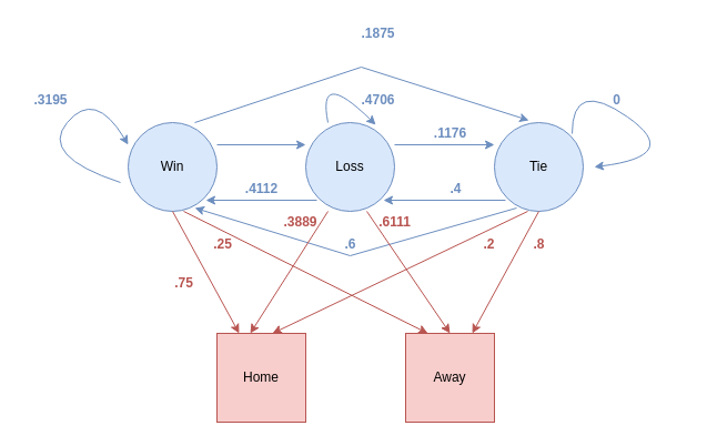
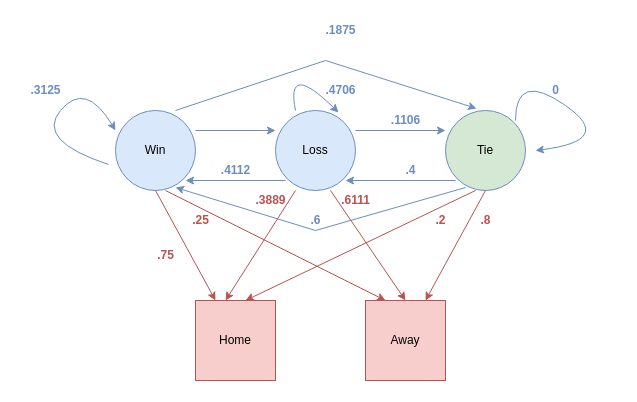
  <mxCell id="0" />
  <mxCell id="1" parent="0" />
  <mxCell id="2" value="Win" style="ellipse;whiteSpace=wrap;html=1;aspect=fixed;fillColor=#dae8fc;strokeColor=#6c8ebf;" vertex="1" parent="1"><mxGeometry x="115" y="110" width="80" height="80" as="geometry" /></mxCell>
  <mxCell id="3" value="Loss" style="ellipse;whiteSpace=wrap;html=1;aspect=fixed;fillColor=#dae8fc;strokeColor=#6c8ebf;" vertex="1" parent="1"><mxGeometry x="275" y="110" width="80" height="80" as="geometry" /></mxCell>
- <mxCell id="4" value="Tie" style="ellipse;whiteSpace=wrap;html=1;aspect=fixed;fillColor=#dae8fc;strokeColor=#6c8ebf;" vertex="1" parent="1"><mxGeometry x="445" y="110" width="80" height="80" as="geometry" /></mxCell>
+ <mxCell id="4" value="Tie" style="ellipse;whiteSpace=wrap;html=1;aspect=fixed;fillColor=#d5e8d4;strokeColor=#6c8ebf;" vertex="1" parent="1"><mxGeometry x="445" y="110" width="80" height="80" as="geometry" /></mxCell>
  <mxCell id="5" value="Home" style="whiteSpace=wrap;html=1;aspect=fixed;fillColor=#f8cecc;strokeColor=#b85450;" vertex="1" parent="1"><mxGeometry x="195" y="300" width="80" height="80" as="geometry" /></mxCell>
  <mxCell id="6" value="Away" style="whiteSpace=wrap;html=1;aspect=fixed;fillColor=#f8cecc;strokeColor=#b85450;" vertex="1" parent="1"><mxGeometry x="365" y="300" width="80" height="80" as="geometry" /></mxCell>
  <mxCell id="7" value="" style="endArrow=classic;html=1;rounded=0;fillColor=#dae8fc;strokeColor=#6c8ebf;" edge="1" parent="1"><mxGeometry width="50" height="50" relative="1" as="geometry"><mxPoint x="195" y="130" as="sourcePoint" /><mxPoint x="275" y="130" as="targetPoint" /></mxGeometry></mxCell>
  <mxCell id="8" value="" style="endArrow=classic;html=1;rounded=0;fillColor=#dae8fc;strokeColor=#6c8ebf;" edge="1" parent="1"><mxGeometry width="50" height="50" relative="1" as="geometry"><mxPoint x="355" y="130" as="sourcePoint" /><mxPoint x="445" y="130" as="targetPoint" /></mxGeometry></mxCell>
  <mxCell id="9" value="" style="endArrow=classic;html=1;rounded=0;fillColor=#dae8fc;strokeColor=#6c8ebf;" edge="1" parent="1"><mxGeometry width="50" height="50" relative="1" as="geometry"><mxPoint x="455" y="180" as="sourcePoint" /><mxPoint x="345" y="180" as="targetPoint" /></mxGeometry></mxCell>
  <mxCell id="10" value="" style="endArrow=classic;html=1;rounded=0;fillColor=#dae8fc;strokeColor=#6c8ebf;" edge="1" parent="1"><mxGeometry width="50" height="50" relative="1" as="geometry"><mxPoint x="285" y="180" as="sourcePoint" /><mxPoint x="185" y="180" as="targetPoint" /></mxGeometry></mxCell>
  <mxCell id="11" value="" style="curved=1;endArrow=classic;html=1;rounded=0;fillColor=#dae8fc;strokeColor=#6c8ebf;" edge="1" parent="1"><mxGeometry width="50" height="50" relative="1" as="geometry"><mxPoint x="515" y="120" as="sourcePoint" /><mxPoint x="535" y="150" as="targetPoint" /><Array as="points"><mxPoint x="515" y="70" /><mxPoint x="615" y="140" /></Array></mxGeometry></mxCell>
  <mxCell id="12" value="" style="curved=1;endArrow=classic;html=1;rounded=0;exitX=-0.087;exitY=0.675;exitDx=0;exitDy=0;exitPerimeter=0;fillColor=#dae8fc;strokeColor=#6c8ebf;" edge="1" parent="1" source="2"><mxGeometry width="50" height="50" relative="1" as="geometry"><mxPoint x="85" y="170" as="sourcePoint" /><mxPoint x="115" y="130" as="targetPoint" /><Array as="points"><mxPoint x="35" y="140" /><mxPoint x="85" y="80" /></Array></mxGeometry></mxCell>
  <mxCell id="13" value="" style="endArrow=classic;html=1;rounded=0;exitX=0.5;exitY=1;exitDx=0;exitDy=0;exitPerimeter=0;fillColor=#f8cecc;strokeColor=#b85450;" edge="1" parent="1" source="2"><mxGeometry width="50" height="50" relative="1" as="geometry"><mxPoint x="165" y="200" as="sourcePoint" /><mxPoint x="215" y="300" as="targetPoint" /></mxGeometry></mxCell>
  <mxCell id="14" value="" style="endArrow=classic;html=1;rounded=0;fillColor=#f8cecc;strokeColor=#b85450;" edge="1" parent="1"><mxGeometry width="50" height="50" relative="1" as="geometry"><mxPoint x="165" y="190" as="sourcePoint" /><mxPoint x="385" y="300" as="targetPoint" /></mxGeometry></mxCell>
  <mxCell id="15" value="" style="endArrow=classic;html=1;rounded=0;fillColor=#f8cecc;strokeColor=#b85450;" edge="1" parent="1"><mxGeometry width="50" height="50" relative="1" as="geometry"><mxPoint x="485" y="190" as="sourcePoint" /><mxPoint x="425" y="300" as="targetPoint" /></mxGeometry></mxCell>
  <mxCell id="16" value="" style="endArrow=classic;html=1;rounded=0;fillColor=#f8cecc;strokeColor=#b85450;" edge="1" parent="1"><mxGeometry width="50" height="50" relative="1" as="geometry"><mxPoint x="475" y="190" as="sourcePoint" /><mxPoint x="245" y="300" as="targetPoint" /></mxGeometry></mxCell>
  <mxCell id="17" value="" style="endArrow=classic;html=1;rounded=0;entryX=0.388;entryY=-0.025;entryDx=0;entryDy=0;entryPerimeter=0;fillColor=#dae8fc;strokeColor=#6c8ebf;" edge="1" parent="1" target="4"><mxGeometry width="50" height="50" relative="1" as="geometry"><mxPoint x="175" y="110" as="sourcePoint" /><mxPoint x="225" y="60" as="targetPoint" /><Array as="points"><mxPoint x="325" y="60" /></Array></mxGeometry></mxCell>
- <mxCell id="18" value="&lt;b&gt;&lt;font color=&quot;#6c8ebf&quot;&gt;.3195&lt;/font&gt;&lt;/b&gt;" style="text;html=1;align=center;verticalAlign=middle;resizable=0;points=[];autosize=1;strokeColor=none;fillColor=none;" vertex="1" parent="1"><mxGeometry x="20" y="80" width="50" height="20" as="geometry" /></mxCell>
+ <mxCell id="18" value="&lt;b&gt;&lt;font color=&quot;#6c8ebf&quot;&gt;.3125&lt;/font&gt;&lt;/b&gt;" style="text;html=1;align=center;verticalAlign=middle;resizable=0;points=[];autosize=1;strokeColor=none;fillColor=none;" vertex="1" parent="1"><mxGeometry x="20" y="80" width="50" height="20" as="geometry" /></mxCell>
  <mxCell id="19" value="&lt;b&gt;&lt;font color=&quot;#6c8ebf&quot;&gt;.1875&lt;/font&gt;&lt;/b&gt;" style="text;html=1;align=center;verticalAlign=middle;resizable=0;points=[];autosize=1;strokeColor=none;fillColor=none;" vertex="1" parent="1"><mxGeometry x="315" y="20" width="50" height="20" as="geometry" /></mxCell>
  <mxCell id="20" value="" style="curved=1;endArrow=classic;html=1;rounded=0;entryX=0.788;entryY=0.025;entryDx=0;entryDy=0;entryPerimeter=0;fillColor=#dae8fc;strokeColor=#6c8ebf;" edge="1" parent="1" target="3"><mxGeometry width="50" height="50" relative="1" as="geometry"><mxPoint x="295" y="110" as="sourcePoint" /><mxPoint x="365" y="120" as="targetPoint" /><Array as="points"><mxPoint x="285" y="60" /></Array></mxGeometry></mxCell>
  <mxCell id="21" value="&lt;b&gt;&lt;font color=&quot;#6c8ebf&quot;&gt;.4112&lt;/font&gt;&lt;/b&gt;" style="text;html=1;align=center;verticalAlign=middle;resizable=0;points=[];autosize=1;strokeColor=none;fillColor=none;" vertex="1" parent="1"><mxGeometry x="215" y="160" width="40" height="20" as="geometry" /></mxCell>
  <mxCell id="22" value="&lt;b&gt;&lt;font color=&quot;#6c8ebf&quot;&gt;.4706&lt;/font&gt;&lt;/b&gt;" style="text;html=1;align=center;verticalAlign=middle;resizable=0;points=[];autosize=1;strokeColor=none;fillColor=none;" vertex="1" parent="1"><mxGeometry x="315" y="80" width="50" height="20" as="geometry" /></mxCell>
- <mxCell id="23" value="&lt;b&gt;&lt;font color=&quot;#6c8ebf&quot;&gt;.1176&lt;/font&gt;&lt;/b&gt;" style="text;html=1;align=center;verticalAlign=middle;resizable=0;points=[];autosize=1;strokeColor=none;fillColor=none;" vertex="1" parent="1"><mxGeometry x="385" y="110" width="40" height="20" as="geometry" /></mxCell>
+ <mxCell id="23" value="&lt;b&gt;&lt;font color=&quot;#6c8ebf&quot;&gt;.1106&lt;/font&gt;&lt;/b&gt;" style="text;html=1;align=center;verticalAlign=middle;resizable=0;points=[];autosize=1;strokeColor=none;fillColor=none;" vertex="1" parent="1"><mxGeometry x="385" y="110" width="40" height="20" as="geometry" /></mxCell>
  <mxCell id="24" value="" style="endArrow=classic;html=1;rounded=0;fillColor=#dae8fc;strokeColor=#6c8ebf;" edge="1" parent="1"><mxGeometry width="50" height="50" relative="1" as="geometry"><mxPoint x="465" y="187" as="sourcePoint" /><mxPoint x="175" y="187" as="targetPoint" /><Array as="points"><mxPoint x="315" y="230" /></Array></mxGeometry></mxCell>
  <mxCell id="25" value="&lt;b&gt;&lt;font color=&quot;#6c8ebf&quot;&gt;0&lt;/font&gt;&lt;/b&gt;" style="text;html=1;align=center;verticalAlign=middle;resizable=0;points=[];autosize=1;strokeColor=none;fillColor=none;" vertex="1" parent="1"><mxGeometry x="545" y="80" width="20" height="20" as="geometry" /></mxCell>
  <mxCell id="26" value="&lt;b&gt;&lt;font color=&quot;#6c8ebf&quot;&gt;.6&lt;/font&gt;&lt;/b&gt;" style="text;html=1;align=center;verticalAlign=middle;resizable=0;points=[];autosize=1;strokeColor=none;fillColor=none;" vertex="1" parent="1"><mxGeometry x="300" y="210" width="30" height="20" as="geometry" /></mxCell>
  <mxCell id="27" value="&lt;b&gt;&lt;font color=&quot;#6c8ebf&quot;&gt;.4&lt;/font&gt;&lt;/b&gt;" style="text;html=1;align=center;verticalAlign=middle;resizable=0;points=[];autosize=1;strokeColor=none;fillColor=none;" vertex="1" parent="1"><mxGeometry x="395" y="160" width="30" height="20" as="geometry" /></mxCell>
  <mxCell id="28" value="&lt;b&gt;&lt;font color=&quot;#b85450&quot;&gt;.75&lt;/font&gt;&lt;/b&gt;" style="text;html=1;align=center;verticalAlign=middle;resizable=0;points=[];autosize=1;strokeColor=none;fillColor=none;" vertex="1" parent="1"><mxGeometry x="150" y="245" width="30" height="20" as="geometry" /></mxCell>
  <mxCell id="29" value="&lt;b&gt;&lt;font color=&quot;#b85450&quot;&gt;.25&lt;/font&gt;&lt;/b&gt;" style="text;html=1;align=center;verticalAlign=middle;resizable=0;points=[];autosize=1;strokeColor=none;fillColor=none;" vertex="1" parent="1"><mxGeometry x="185" y="210" width="30" height="20" as="geometry" /></mxCell>
  <mxCell id="30" value="&lt;b&gt;&lt;font color=&quot;#b85450&quot;&gt;.2&lt;/font&gt;&lt;/b&gt;" style="text;html=1;align=center;verticalAlign=middle;resizable=0;points=[];autosize=1;strokeColor=none;fillColor=none;" vertex="1" parent="1"><mxGeometry x="425" y="210" width="30" height="20" as="geometry" /></mxCell>
  <mxCell id="31" value="&lt;b&gt;&lt;font color=&quot;#b85450&quot;&gt;.8&lt;/font&gt;&lt;/b&gt;" style="text;html=1;align=center;verticalAlign=middle;resizable=0;points=[];autosize=1;strokeColor=none;fillColor=none;" vertex="1" parent="1"><mxGeometry x="470" y="210" width="30" height="20" as="geometry" /></mxCell>
  <mxCell id="32" value="" style="endArrow=classic;html=1;rounded=0;fontColor=#B85450;fillColor=#f8cecc;strokeColor=#b85450;" edge="1" parent="1"><mxGeometry width="50" height="50" relative="1" as="geometry"><mxPoint x="295" y="190" as="sourcePoint" /><mxPoint x="225" y="300" as="targetPoint" /></mxGeometry></mxCell>
  <mxCell id="33" value="" style="endArrow=classic;html=1;rounded=0;fontColor=#B85450;exitX=0.213;exitY=1.025;exitDx=0;exitDy=0;exitPerimeter=0;fillColor=#f8cecc;strokeColor=#b85450;entryX=0.5;entryY=0;entryDx=0;entryDy=0;" edge="1" parent="1" target="6"><mxGeometry width="50" height="50" relative="1" as="geometry"><mxPoint x="330" y="190" as="sourcePoint" /><mxPoint x="262.96" y="298" as="targetPoint" /></mxGeometry></mxCell>
  <mxCell id="34" value="&lt;font color=&quot;#b85450&quot;&gt;&lt;b&gt;.3889&lt;/b&gt;&lt;/font&gt;" style="text;html=1;align=center;verticalAlign=middle;resizable=0;points=[];autosize=1;strokeColor=none;fillColor=none;" vertex="1" parent="1"><mxGeometry x="245" y="190" width="50" height="20" as="geometry" /></mxCell>
  <mxCell id="35" value="&lt;font color=&quot;#b85450&quot;&gt;&lt;b&gt;.6111&lt;/b&gt;&lt;/font&gt;" style="text;html=1;align=center;verticalAlign=middle;resizable=0;points=[];autosize=1;strokeColor=none;fillColor=none;" vertex="1" parent="1"><mxGeometry x="335" y="190" width="40" height="20" as="geometry" /></mxCell>
